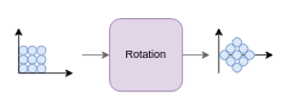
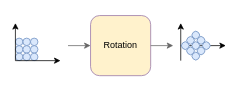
  <mxCell id="0" />
  <mxCell id="1" parent="0" />
- <mxCell id="2" value="Rotation" style="rounded=1;whiteSpace=wrap;html=1;fillColor=#e1d5e7;strokeColor=#9673a6;" vertex="1" parent="1"><mxGeometry x="120" y="20" width="80" height="80" as="geometry" /></mxCell>
+ <mxCell id="2" value="Rotation" style="rounded=1;whiteSpace=wrap;html=1;fillColor=#fff2cc;strokeColor=#9673a6;" vertex="1" parent="1"><mxGeometry x="120" y="20" width="80" height="80" as="geometry" /></mxCell>
  <mxCell id="3" value="" style="ellipse;whiteSpace=wrap;html=1;fillColor=#dae8fc;strokeColor=#6c8ebf;" vertex="1" parent="1"><mxGeometry x="20" y="50" width="10" height="10" as="geometry" /></mxCell>
  <mxCell id="4" value="" style="ellipse;whiteSpace=wrap;html=1;fillColor=#dae8fc;strokeColor=#6c8ebf;" vertex="1" parent="1"><mxGeometry x="30" y="50" width="10" height="10" as="geometry" /></mxCell>
  <mxCell id="5" value="" style="ellipse;whiteSpace=wrap;html=1;fillColor=#dae8fc;strokeColor=#6c8ebf;" vertex="1" parent="1"><mxGeometry x="40" y="50" width="10" height="10" as="geometry" /></mxCell>
  <mxCell id="6" value="" style="ellipse;whiteSpace=wrap;html=1;fillColor=#dae8fc;strokeColor=#6c8ebf;" vertex="1" parent="1"><mxGeometry x="20" y="60" width="10" height="10" as="geometry" /></mxCell>
  <mxCell id="7" value="" style="ellipse;whiteSpace=wrap;html=1;fillColor=#dae8fc;strokeColor=#6c8ebf;" vertex="1" parent="1"><mxGeometry x="30" y="60" width="10" height="10" as="geometry" /></mxCell>
  <mxCell id="8" value="" style="ellipse;whiteSpace=wrap;html=1;fillColor=#dae8fc;strokeColor=#6c8ebf;" vertex="1" parent="1"><mxGeometry x="40" y="60" width="10" height="10" as="geometry" /></mxCell>
  <mxCell id="9" value="" style="ellipse;whiteSpace=wrap;html=1;fillColor=#dae8fc;strokeColor=#6c8ebf;" vertex="1" parent="1"><mxGeometry x="20" y="70" width="10" height="10" as="geometry" /></mxCell>
  <mxCell id="10" value="" style="ellipse;whiteSpace=wrap;html=1;fillColor=#dae8fc;strokeColor=#6c8ebf;" vertex="1" parent="1"><mxGeometry x="30" y="70" width="10" height="10" as="geometry" /></mxCell>
  <mxCell id="11" value="" style="ellipse;whiteSpace=wrap;html=1;fillColor=#dae8fc;strokeColor=#6c8ebf;" vertex="1" parent="1"><mxGeometry x="40" y="70" width="10" height="10" as="geometry" /></mxCell>
  <mxCell id="12" value="" style="endArrow=classic;html=1;rounded=0;" edge="1" parent="1"><mxGeometry width="50" height="50" relative="1" as="geometry"><mxPoint x="20" y="80" as="sourcePoint" /><mxPoint x="20" y="30" as="targetPoint" /></mxGeometry></mxCell>
  <mxCell id="13" value="" style="endArrow=classic;html=1;rounded=0;" edge="1" parent="1"><mxGeometry width="50" height="50" relative="1" as="geometry"><mxPoint x="20" y="80" as="sourcePoint" /><mxPoint x="80" y="80" as="targetPoint" /></mxGeometry></mxCell>
  <mxCell id="14" value="" style="endArrow=classic;html=1;rounded=0;" edge="1" parent="1"><mxGeometry width="50" height="50" relative="1" as="geometry"><mxPoint x="240" y="80" as="sourcePoint" /><mxPoint x="240" y="30" as="targetPoint" /></mxGeometry></mxCell>
  <mxCell id="15" value="" style="endArrow=classic;html=1;rounded=0;" edge="1" parent="1"><mxGeometry width="50" height="50" relative="1" as="geometry"><mxPoint x="240" y="60" as="sourcePoint" /><mxPoint x="300" y="60" as="targetPoint" /></mxGeometry></mxCell>
  <mxCell id="16" value="" style="endArrow=classic;html=1;rounded=0;entryX=0;entryY=0.5;entryDx=0;entryDy=0;strokeColor=#666666;" edge="1" parent="1" target="2"><mxGeometry width="50" height="50" relative="1" as="geometry"><mxPoint x="90" y="60" as="sourcePoint" /><mxPoint x="190" y="70" as="targetPoint" /></mxGeometry></mxCell>
  <mxCell id="17" value="" style="endArrow=classic;html=1;rounded=0;entryX=0;entryY=0.5;entryDx=0;entryDy=0;strokeColor=#666666;" edge="1" parent="1"><mxGeometry width="50" height="50" relative="1" as="geometry"><mxPoint x="200" y="60" as="sourcePoint" /><mxPoint x="230" y="60" as="targetPoint" /></mxGeometry></mxCell>
  <mxCell id="18" value="" style="group;rotation=45;" vertex="1" connectable="0" parent="1"><mxGeometry x="245" y="45" width="30" height="30" as="geometry" /></mxCell>
  <mxCell id="19" value="" style="ellipse;whiteSpace=wrap;html=1;fillColor=#dae8fc;strokeColor=#6c8ebf;rotation=45;" vertex="1" parent="18"><mxGeometry x="10" y="-4" width="10" height="10" as="geometry" /></mxCell>
  <mxCell id="20" value="" style="ellipse;whiteSpace=wrap;html=1;fillColor=#dae8fc;strokeColor=#6c8ebf;rotation=45;" vertex="1" parent="18"><mxGeometry x="17" y="3" width="10" height="10" as="geometry" /></mxCell>
  <mxCell id="21" value="" style="ellipse;whiteSpace=wrap;html=1;fillColor=#dae8fc;strokeColor=#6c8ebf;rotation=45;" vertex="1" parent="18"><mxGeometry x="24" y="10" width="10" height="10" as="geometry" /></mxCell>
  <mxCell id="22" value="" style="ellipse;whiteSpace=wrap;html=1;fillColor=#dae8fc;strokeColor=#6c8ebf;rotation=45;" vertex="1" parent="18"><mxGeometry x="3" y="3" width="10" height="10" as="geometry" /></mxCell>
  <mxCell id="23" value="" style="ellipse;whiteSpace=wrap;html=1;fillColor=#dae8fc;strokeColor=#6c8ebf;rotation=45;" vertex="1" parent="18"><mxGeometry x="10" y="10" width="10" height="10" as="geometry" /></mxCell>
  <mxCell id="24" value="" style="ellipse;whiteSpace=wrap;html=1;fillColor=#dae8fc;strokeColor=#6c8ebf;rotation=45;" vertex="1" parent="18"><mxGeometry x="17" y="17" width="10" height="10" as="geometry" /></mxCell>
  <mxCell id="25" value="" style="ellipse;whiteSpace=wrap;html=1;fillColor=#dae8fc;strokeColor=#6c8ebf;rotation=45;" vertex="1" parent="18"><mxGeometry x="-4" y="10" width="10" height="10" as="geometry" /></mxCell>
  <mxCell id="26" value="" style="ellipse;whiteSpace=wrap;html=1;fillColor=#dae8fc;strokeColor=#6c8ebf;rotation=45;" vertex="1" parent="18"><mxGeometry x="3" y="17" width="10" height="10" as="geometry" /></mxCell>
  <mxCell id="27" value="" style="ellipse;whiteSpace=wrap;html=1;fillColor=#dae8fc;strokeColor=#6c8ebf;rotation=45;" vertex="1" parent="18"><mxGeometry x="10" y="24" width="10" height="10" as="geometry" /></mxCell>
